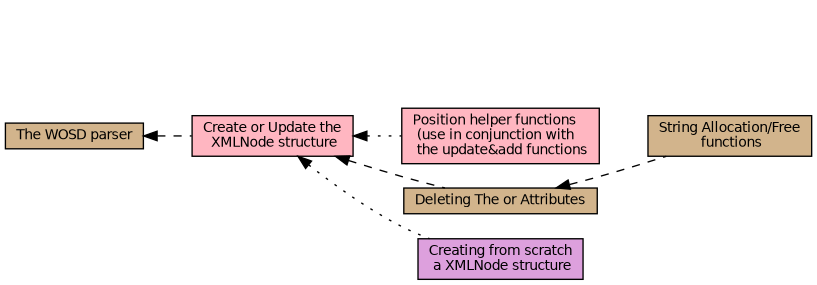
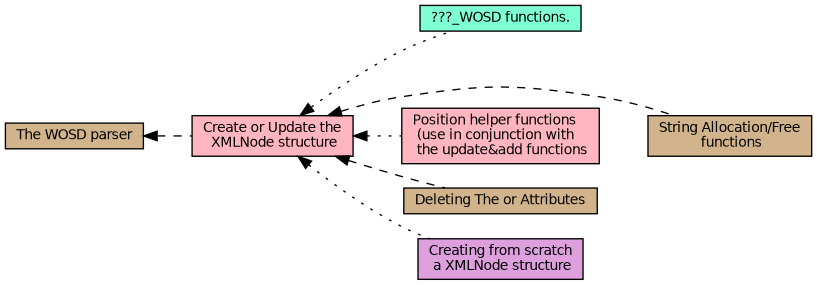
  digraph {
    rankdir=LR
    node [color=black fillcolor=tan fontname=Helvetica fontsize=10 shape=box style=filled]
    edge [dir=back fontname=Helvetica fontsize=10 labelfontname=Helvetica labelfontsize=10 shape=plaintext style=dotted]
+   n1 [fillcolor=aquamarine height=0.2 label="???_WOSD functions." width=0.4]
    n2 [fillcolor=lightpink fontcolor=black height=0.2 label="Create or Update the\l XMLNode structure" width=0.4]
    n3 [height=0.2 label="String Allocation/Free\l functions" width=0.4]
    n4 [fillcolor=lightpink height=0.2 label="Position helper functions\l (use in conjunction with\l the update&add functions" width=0.4]
    n5 [height=0.2 label="Deleting The or Attributes" width=0.4]
    n6 [fillcolor=plum height=0.2 label="Creating from scratch\l a XMLNode structure" width=0.4]
    n7 [height=0.2 label="The WOSD parser" width=0.4]
-   n5 -> n3 [style=dashed]
+   n2 -> n1
+   n2 -> n3 [style=dashed]
    n2 -> n4
    n2 -> n5 [style=dashed]
    n2 -> n6
    n7 -> n2 [style=dashed]
  }
